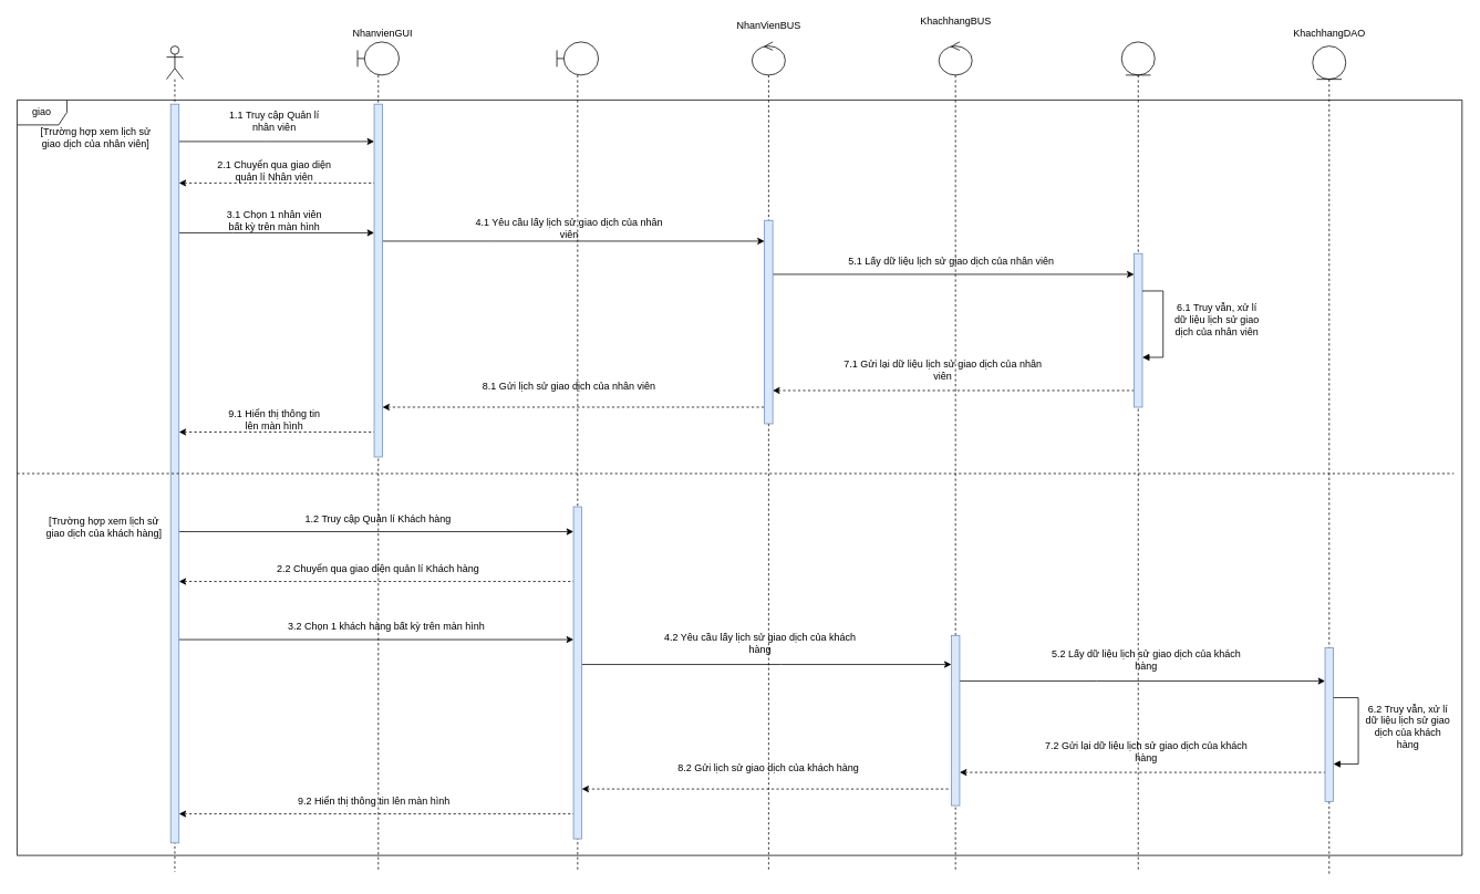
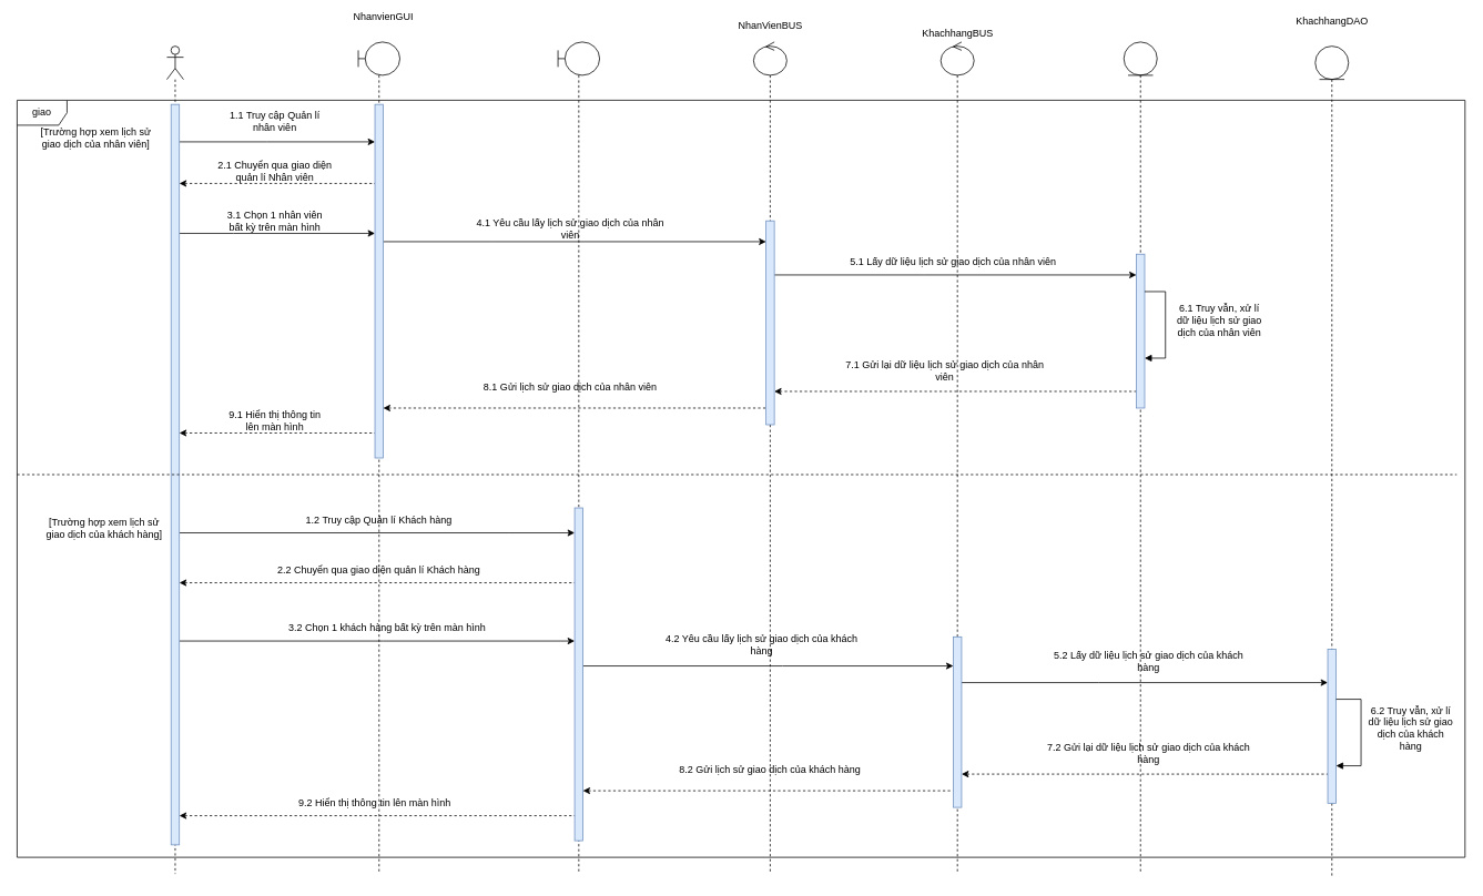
  <mxCell id="0" />
  <mxCell id="1" parent="0" />
  <mxCell id="2" value="" style="endArrow=none;html=1;rounded=0;endFill=0;startArrow=classic;startFill=1;dashed=1;" parent="1" source="36" target="38" edge="1"><mxGeometry width="50" height="50" relative="1" as="geometry"><mxPoint x="237.45" y="162.16" as="sourcePoint" /><mxPoint x="430" y="162" as="targetPoint" /><Array as="points"><mxPoint x="350" y="520" /></Array></mxGeometry></mxCell>
  <mxCell id="3" value="1.1 Truy cập Quản lí nhân viên" style="text;html=1;strokeColor=none;fillColor=none;align=center;verticalAlign=middle;whiteSpace=wrap;rounded=0;" parent="1" vertex="1"><mxGeometry x="270" y="130" width="120" height="30" as="geometry" /></mxCell>
  <mxCell id="4" value="" style="endArrow=classic;html=1;rounded=0;endFill=1;startArrow=none;startFill=0;" parent="1" source="36" target="38" edge="1"><mxGeometry width="50" height="50" relative="1" as="geometry"><mxPoint x="235.1" y="223.76" as="sourcePoint" /><mxPoint x="450" y="223.76" as="targetPoint" /><Array as="points"><mxPoint x="320" y="170" /></Array></mxGeometry></mxCell>
  <mxCell id="5" value="2.2 Chuyển qua giao diện quản lí Khách hàng" style="text;html=1;strokeColor=none;fillColor=none;align=center;verticalAlign=middle;whiteSpace=wrap;rounded=0;" parent="1" vertex="1"><mxGeometry x="295" y="670" width="320" height="30" as="geometry" /></mxCell>
  <mxCell id="6" value="" style="endArrow=classic;html=1;rounded=0;" parent="1" source="36" target="38" edge="1"><mxGeometry width="50" height="50" relative="1" as="geometry"><mxPoint x="237.45" y="270.4" as="sourcePoint" /><mxPoint x="450" y="270.61" as="targetPoint" /><Array as="points"><mxPoint x="280" y="280" /><mxPoint x="350" y="280" /></Array></mxGeometry></mxCell>
  <mxCell id="7" value="3.1 Chọn 1 nhân viên bất kỳ trên màn hình" style="text;html=1;strokeColor=none;fillColor=none;align=center;verticalAlign=middle;whiteSpace=wrap;rounded=0;" parent="1" vertex="1"><mxGeometry x="270" y="250" width="120" height="30" as="geometry" /></mxCell>
  <mxCell id="8" value="" style="endArrow=classic;html=1;rounded=0;" parent="1" source="38" target="42" edge="1"><mxGeometry width="50" height="50" relative="1" as="geometry"><mxPoint x="462.55" y="296.84" as="sourcePoint" /><mxPoint x="916.67" y="297.48" as="targetPoint" /><Array as="points"><mxPoint x="590" y="290" /></Array></mxGeometry></mxCell>
  <mxCell id="9" value="4.1 Yêu cầu lấy lịch sử giao dịch của nhân viên" style="text;html=1;strokeColor=none;fillColor=none;align=center;verticalAlign=middle;whiteSpace=wrap;rounded=0;" parent="1" vertex="1"><mxGeometry x="560" y="260" width="250" height="30" as="geometry" /></mxCell>
  <mxCell id="10" value="" style="endArrow=classic;html=1;rounded=0;" parent="1" source="42" target="46" edge="1"><mxGeometry width="50" height="50" relative="1" as="geometry"><mxPoint x="930" y="330" as="sourcePoint" /><mxPoint x="1366.86" y="332" as="targetPoint" /><Array as="points"><mxPoint x="1110" y="330" /></Array></mxGeometry></mxCell>
  <mxCell id="11" value="5.1 Lấy dữ liệu lịch sử giao dịch của nhân viên" style="text;html=1;strokeColor=none;fillColor=none;align=center;verticalAlign=middle;whiteSpace=wrap;rounded=0;" parent="1" vertex="1"><mxGeometry x="1020" y="300" width="250" height="30" as="geometry" /></mxCell>
  <mxCell id="12" value="6.1 Truy vẫn, xử lí dữ liệu lịch sử giao&lt;br&gt;dịch của nhân viên" style="text;html=1;strokeColor=none;fillColor=none;align=center;verticalAlign=middle;whiteSpace=wrap;rounded=0;" parent="1" vertex="1"><mxGeometry x="1410" y="370" width="110" height="30" as="geometry" /></mxCell>
  <mxCell id="13" value="" style="endArrow=none;html=1;rounded=0;dashed=1;endFill=0;startArrow=classic;startFill=1;" parent="1" source="42" target="46" edge="1"><mxGeometry width="50" height="50" relative="1" as="geometry"><mxPoint x="931.97" y="450" as="sourcePoint" /><mxPoint x="1368.04" y="454.62" as="targetPoint" /><Array as="points"><mxPoint x="1200" y="470" /></Array></mxGeometry></mxCell>
  <mxCell id="14" value="7.1 Gửi lại dữ liệu lịch sử giao dịch của nhân viên" style="text;html=1;strokeColor=none;fillColor=none;align=center;verticalAlign=middle;whiteSpace=wrap;rounded=0;" parent="1" vertex="1"><mxGeometry x="1010" y="430" width="250" height="30" as="geometry" /></mxCell>
  <mxCell id="15" value="" style="endArrow=none;html=1;rounded=0;dashed=1;endFill=0;startArrow=classic;startFill=1;" parent="1" source="38" target="42" edge="1"><mxGeometry width="50" height="50" relative="1" as="geometry"><mxPoint x="464.9" y="492.06" as="sourcePoint" /><mxPoint x="919.8" y="490.42" as="targetPoint" /><Array as="points"><mxPoint x="680" y="490" /></Array></mxGeometry></mxCell>
  <mxCell id="16" value="8.1 Gửi lịch sử giao dịch của nhân viên" style="text;html=1;strokeColor=none;fillColor=none;align=center;verticalAlign=middle;whiteSpace=wrap;rounded=0;" parent="1" vertex="1"><mxGeometry x="560" y="450" width="250" height="30" as="geometry" /></mxCell>
  <mxCell id="17" value="9.1 Hiển thị thông tin lên màn hình" style="text;html=1;strokeColor=none;fillColor=none;align=center;verticalAlign=middle;whiteSpace=wrap;rounded=0;" parent="1" vertex="1"><mxGeometry x="270" y="490" width="120" height="30" as="geometry" /></mxCell>
  <mxCell id="18" value="" style="endArrow=classic;html=1;rounded=0;" parent="1" source="36" target="40" edge="1"><mxGeometry width="50" height="50" relative="1" as="geometry"><mxPoint x="235" y="640" as="sourcePoint" /><mxPoint x="691.57" y="641.7" as="targetPoint" /><Array as="points"><mxPoint x="610" y="640" /></Array></mxGeometry></mxCell>
  <mxCell id="19" value="1.2 Truy cập Quản lí Khách hàng" style="text;html=1;strokeColor=none;fillColor=none;align=center;verticalAlign=middle;whiteSpace=wrap;rounded=0;" parent="1" vertex="1"><mxGeometry x="350" y="610" width="210" height="30" as="geometry" /></mxCell>
  <mxCell id="20" value="" style="endArrow=classic;html=1;rounded=0;" parent="1" source="40" target="44" edge="1"><mxGeometry width="50" height="50" relative="1" as="geometry"><mxPoint x="710" y="790" as="sourcePoint" /><mxPoint x="1138.63" y="792.46" as="targetPoint" /><Array as="points"><mxPoint x="940" y="800" /></Array></mxGeometry></mxCell>
  <mxCell id="21" value="6.2 Truy vẫn, xử lí dữ liệu lịch sử giao&lt;br&gt;dịch của khách hàng" style="text;html=1;strokeColor=none;fillColor=none;align=center;verticalAlign=middle;whiteSpace=wrap;rounded=0;" parent="1" vertex="1"><mxGeometry x="1640" y="860" width="110" height="30" as="geometry" /></mxCell>
  <mxCell id="22" value="" style="endArrow=classic;html=1;rounded=0;" parent="1" source="44" target="49" edge="1"><mxGeometry width="50" height="50" relative="1" as="geometry"><mxPoint x="1180" y="810" as="sourcePoint" /><mxPoint x="1595" y="810" as="targetPoint" /><Array as="points"><mxPoint x="1320" y="820" /></Array></mxGeometry></mxCell>
  <mxCell id="23" value="" style="endArrow=none;html=1;rounded=0;dashed=1;endFill=0;startArrow=classic;startFill=1;" parent="1" source="44" target="49" edge="1"><mxGeometry width="50" height="50" relative="1" as="geometry"><mxPoint x="1180" y="921" as="sourcePoint" /><mxPoint x="1593.27" y="921.12" as="targetPoint" /><Array as="points"><mxPoint x="1420" y="930" /></Array></mxGeometry></mxCell>
  <mxCell id="24" value="" style="endArrow=none;html=1;rounded=0;dashed=1;endFill=0;startArrow=classic;startFill=1;" parent="1" source="40" target="44" edge="1"><mxGeometry width="50" height="50" relative="1" as="geometry"><mxPoint x="700" y="941.84" as="sourcePoint" /><mxPoint x="1140.8" y="941.84" as="targetPoint" /><Array as="points"><mxPoint x="910" y="950" /></Array></mxGeometry></mxCell>
  <mxCell id="25" value="" style="endArrow=none;html=1;rounded=0;dashed=1;endFill=0;startArrow=classic;startFill=1;" parent="1" source="36" target="40" edge="1"><mxGeometry width="50" height="50" relative="1" as="geometry"><mxPoint x="238.24" y="706.88" as="sourcePoint" /><mxPoint x="690.78" y="707.5" as="targetPoint" /><Array as="points"><mxPoint x="300" y="700" /></Array></mxGeometry></mxCell>
  <mxCell id="26" value="" style="endArrow=classic;html=1;rounded=0;" parent="1" source="36" target="40" edge="1"><mxGeometry width="50" height="50" relative="1" as="geometry"><mxPoint x="235.88" y="769.36" as="sourcePoint" /><mxPoint x="688.43" y="771.2" as="targetPoint" /><Array as="points"><mxPoint x="460" y="770" /></Array></mxGeometry></mxCell>
  <mxCell id="27" value="3.2 Chọn 1 khách hàng bất kỳ trên màn hình" style="text;html=1;strokeColor=none;fillColor=none;align=center;verticalAlign=middle;whiteSpace=wrap;rounded=0;" parent="1" vertex="1"><mxGeometry x="320" y="740" width="290" height="30" as="geometry" /></mxCell>
  <mxCell id="28" value="4.2 Yêu cầu lấy lịch sử giao dịch của khách hàng" style="text;html=1;strokeColor=none;fillColor=none;align=center;verticalAlign=middle;whiteSpace=wrap;rounded=0;" parent="1" vertex="1"><mxGeometry x="790" y="760" width="250" height="30" as="geometry" /></mxCell>
  <mxCell id="29" value="8.2 Gửi lịch sử giao dịch của khách hàng" style="text;html=1;strokeColor=none;fillColor=none;align=center;verticalAlign=middle;whiteSpace=wrap;rounded=0;" parent="1" vertex="1"><mxGeometry x="800" y="910" width="250" height="30" as="geometry" /></mxCell>
  <mxCell id="30" value="5.2 Lấy dữ liệu lịch sử giao dịch của khách hàng" style="text;html=1;strokeColor=none;fillColor=none;align=center;verticalAlign=middle;whiteSpace=wrap;rounded=0;" parent="1" vertex="1"><mxGeometry x="1255" y="780" width="250" height="30" as="geometry" /></mxCell>
  <mxCell id="31" value="7.2 Gửi lại dữ liệu lịch sử giao dịch của khách hàng" style="text;html=1;strokeColor=none;fillColor=none;align=center;verticalAlign=middle;whiteSpace=wrap;rounded=0;" parent="1" vertex="1"><mxGeometry x="1255" y="890" width="250" height="30" as="geometry" /></mxCell>
  <mxCell id="32" value="2.1 Chuyển qua giao diện quản lí Nhân viên" style="text;html=1;strokeColor=none;fillColor=none;align=center;verticalAlign=middle;whiteSpace=wrap;rounded=0;" parent="1" vertex="1"><mxGeometry x="260" y="190" width="140" height="30" as="geometry" /></mxCell>
  <mxCell id="33" value="[Trường hợp xem lịch sử giao dịch của nhân viên]" style="text;html=1;strokeColor=none;fillColor=none;align=center;verticalAlign=middle;whiteSpace=wrap;rounded=0;" parent="1" vertex="1"><mxGeometry x="40" y="150" width="150" height="30" as="geometry" /></mxCell>
  <mxCell id="34" value="[Trường hợp xem lịch sử giao dịch của khách hàng]" style="text;html=1;strokeColor=none;fillColor=none;align=center;verticalAlign=middle;whiteSpace=wrap;rounded=0;" parent="1" vertex="1"><mxGeometry y="620" width="150" height="30" as="geometry" x="50" /></mxCell>
  <mxCell id="35" value="" style="shape=umlLifeline;participant=umlActor;perimeter=lifelinePerimeter;whiteSpace=wrap;html=1;container=1;collapsible=0;recursiveResize=0;verticalAlign=top;spacingTop=36;outlineConnect=0;" parent="1" vertex="1"><mxGeometry x="200" y="55" width="20" height="995" as="geometry" /></mxCell>
  <mxCell id="36" value="" style="html=1;points=[];perimeter=orthogonalPerimeter;fillColor=#dae8fc;strokeColor=#6c8ebf;" parent="35" vertex="1"><mxGeometry x="5" y="70" width="10" height="890" as="geometry" /></mxCell>
  <mxCell id="37" value="" style="shape=umlLifeline;participant=umlBoundary;perimeter=lifelinePerimeter;whiteSpace=wrap;html=1;container=1;collapsible=0;recursiveResize=0;verticalAlign=top;spacingTop=36;outlineConnect=0;" parent="1" vertex="1"><mxGeometry x="430" y="50" width="50" height="1000" as="geometry" /></mxCell>
  <mxCell id="38" value="" style="html=1;points=[];perimeter=orthogonalPerimeter;fillColor=#dae8fc;strokeColor=#6c8ebf;" parent="37" vertex="1"><mxGeometry x="20" y="75" width="10" height="425" as="geometry" /></mxCell>
  <mxCell id="39" value="" style="shape=umlLifeline;participant=umlBoundary;perimeter=lifelinePerimeter;whiteSpace=wrap;html=1;container=1;collapsible=0;recursiveResize=0;verticalAlign=top;spacingTop=36;outlineConnect=0;" parent="1" vertex="1"><mxGeometry x="670" y="50" width="50" height="1000" as="geometry" /></mxCell>
  <mxCell id="40" value="" style="html=1;points=[];perimeter=orthogonalPerimeter;fillColor=#dae8fc;strokeColor=#6c8ebf;" parent="39" vertex="1"><mxGeometry x="20" y="560" width="10" height="400" as="geometry" /></mxCell>
  <mxCell id="41" value="" style="shape=umlLifeline;participant=umlControl;perimeter=lifelinePerimeter;whiteSpace=wrap;html=1;container=1;collapsible=0;recursiveResize=0;verticalAlign=top;spacingTop=36;outlineConnect=0;" parent="1" vertex="1"><mxGeometry x="905" y="50" width="40" height="1000" as="geometry" /></mxCell>
  <mxCell id="42" value="" style="html=1;points=[];perimeter=orthogonalPerimeter;fillColor=#dae8fc;strokeColor=#6c8ebf;" parent="41" vertex="1"><mxGeometry x="15" y="215" width="10" height="245" as="geometry" /></mxCell>
  <mxCell id="43" value="" style="shape=umlLifeline;participant=umlControl;perimeter=lifelinePerimeter;whiteSpace=wrap;html=1;container=1;collapsible=0;recursiveResize=0;verticalAlign=top;spacingTop=36;outlineConnect=0;" parent="1" vertex="1"><mxGeometry x="1130" y="50" width="40" height="1000" as="geometry" /></mxCell>
  <mxCell id="44" value="" style="html=1;points=[];perimeter=orthogonalPerimeter;fillColor=#dae8fc;strokeColor=#6c8ebf;" parent="43" vertex="1"><mxGeometry x="15" y="715" width="10" height="205" as="geometry" /></mxCell>
  <mxCell id="45" value="" style="shape=umlLifeline;participant=umlEntity;perimeter=lifelinePerimeter;whiteSpace=wrap;html=1;container=1;collapsible=0;recursiveResize=0;verticalAlign=top;spacingTop=36;outlineConnect=0;" parent="1" vertex="1"><mxGeometry x="1350" y="50" width="40" height="1000" as="geometry" /></mxCell>
  <mxCell id="46" value="" style="html=1;points=[];perimeter=orthogonalPerimeter;fillColor=#dae8fc;strokeColor=#6c8ebf;" parent="45" vertex="1"><mxGeometry x="15" y="255" width="10" height="185" as="geometry" /></mxCell>
  <mxCell id="47" value="" style="edgeStyle=orthogonalEdgeStyle;html=1;align=left;spacingLeft=2;endArrow=block;rounded=0;" parent="45" source="46" target="46" edge="1"><mxGeometry relative="1" as="geometry"><mxPoint x="90" y="380" as="sourcePoint" /><Array as="points"><mxPoint x="50" y="300" /><mxPoint x="50" y="380" /></Array><mxPoint x="95" y="400" as="targetPoint" /></mxGeometry></mxCell>
  <mxCell id="48" value="" style="shape=umlLifeline;participant=umlEntity;perimeter=lifelinePerimeter;whiteSpace=wrap;html=1;container=1;collapsible=0;recursiveResize=0;verticalAlign=top;spacingTop=36;outlineConnect=0;" parent="1" vertex="1"><mxGeometry x="1580" y="55" width="40" height="1000" as="geometry" /></mxCell>
  <mxCell id="49" value="" style="html=1;points=[];perimeter=orthogonalPerimeter;fillColor=#dae8fc;strokeColor=#6c8ebf;" parent="48" vertex="1"><mxGeometry x="15" y="725" width="10" height="185" as="geometry" /></mxCell>
  <mxCell id="50" value="" style="edgeStyle=orthogonalEdgeStyle;html=1;align=left;spacingLeft=2;endArrow=block;rounded=0;" parent="48" source="49" target="49" edge="1"><mxGeometry relative="1" as="geometry"><mxPoint x="-1205" y="570" as="sourcePoint" /><Array as="points"><mxPoint x="55" y="785" /><mxPoint x="55" y="865" /></Array><mxPoint x="-1200" y="590" as="targetPoint" /></mxGeometry></mxCell>
  <mxCell id="51" value="" style="endArrow=none;html=1;rounded=0;dashed=1;endFill=0;startArrow=classic;startFill=1;" parent="1" source="36" target="38" edge="1"><mxGeometry width="50" height="50" relative="1" as="geometry"><mxPoint x="220" y="220" as="sourcePoint" /><mxPoint x="447.5" y="220" as="targetPoint" /><Array as="points"><mxPoint x="290" y="220" /></Array></mxGeometry></mxCell>
- <mxCell id="52" value="NhanvienGUI" style="text;html=1;align=center;verticalAlign=middle;resizable=0;points=[];autosize=1;strokeColor=none;fillColor=none;" parent="1" vertex="1"><mxGeometry x="415" y="30" width="90" height="20" as="geometry" /></mxCell>
+ <mxCell id="52" value="NhanvienGUI" style="text;html=1;align=center;verticalAlign=middle;resizable=0;points=[];autosize=1;strokeColor=none;fillColor=none;" parent="1" vertex="1"><mxGeometry x="415" y="10" width="90" height="20" as="geometry" /></mxCell>
  <mxCell id="53" value="NhanVienBUS" style="text;html=1;align=center;verticalAlign=middle;resizable=0;points=[];autosize=1;strokeColor=none;fillColor=none;" parent="1" vertex="1"><mxGeometry x="880" y="20" width="90" height="20" as="geometry" /></mxCell>
- <mxCell id="54" value="KhachhangBUS" style="text;html=1;align=center;verticalAlign=middle;resizable=0;points=[];autosize=1;strokeColor=none;fillColor=none;" parent="1" vertex="1"><mxGeometry x="1100" y="15" width="100" height="20" as="geometry" /></mxCell>
- <mxCell id="55" value="KhachhangDAO" style="text;html=1;align=center;verticalAlign=middle;resizable=0;points=[];autosize=1;strokeColor=none;fillColor=none;" parent="1" vertex="1"><mxGeometry x="1550" y="30" width="100" height="20" as="geometry" /></mxCell>
+ <mxCell id="54" value="KhachhangBUS" style="text;html=1;align=center;verticalAlign=middle;resizable=0;points=[];autosize=1;strokeColor=none;fillColor=none;" parent="1" vertex="1"><mxGeometry x="1100" y="30" width="100" height="20" as="geometry" /></mxCell>
+ <mxCell id="55" value="KhachhangDAO" style="text;html=1;align=center;verticalAlign=middle;resizable=0;points=[];autosize=1;strokeColor=none;fillColor=none;" parent="1" vertex="1"><mxGeometry x="1550" y="15" width="100" height="20" as="geometry" /></mxCell>
  <mxCell id="56" value="" style="endArrow=none;html=1;rounded=0;dashed=1;endFill=0;startArrow=classic;startFill=1;" parent="1" source="36" target="40" edge="1"><mxGeometry width="50" height="50" relative="1" as="geometry"><mxPoint x="250" y="980" as="sourcePoint" /><mxPoint x="685" y="980" as="targetPoint" /><Array as="points"><mxPoint x="295" y="980" /></Array></mxGeometry></mxCell>
  <mxCell id="57" value="9.2 Hiển thị thông tin lên màn hình" style="text;html=1;strokeColor=none;fillColor=none;align=center;verticalAlign=middle;whiteSpace=wrap;rounded=0;" parent="1" vertex="1"><mxGeometry x="290" y="950" width="320" height="30" as="geometry" /></mxCell>
  <mxCell id="58" value="" style="endArrow=none;dashed=1;html=1;rounded=0;" parent="1" edge="1"><mxGeometry width="50" height="50" relative="1" as="geometry"><mxPoint x="20" y="570" as="sourcePoint" /><mxPoint x="1750" y="570" as="targetPoint" /></mxGeometry></mxCell>
  <mxCell id="59" value="giao" style="shape=umlFrame;whiteSpace=wrap;html=1;" vertex="1" parent="1"><mxGeometry x="20" y="120" width="1740" height="910" as="geometry" /></mxCell>
